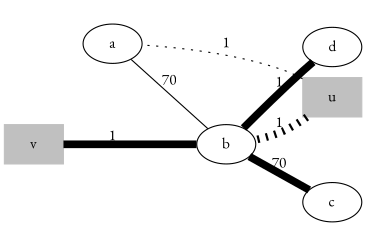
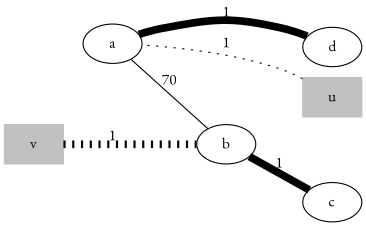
  graph {
    fontname="EB Garamond"
    rankdir=LR
    node [fontname="EB Garamond"]
    edge [fontname="EB Garamond" penwidth=7]
    v [color=gray shape=box style=filled]
    u [color=gray shape=box style=filled]
    c
    d
    b
    a
    subgraph sub_1 {
      rank=source
      v
    }
    subgraph sub_2 {
      rank=sink
      u
    }
    subgraph sub_3 {
      rank=max
      c
      d
    }
-   v -- b [label=1 style=solid]
-   u -- b [label=1 style=dotted]
+   v -- b [label=1 style=dotted]
    u -- a [label=1 style=dotted penwidth=""]
-   d -- b [label=1]
-   b -- c [label=70]
+   d -- a [label=1]
+   b -- c [label=1]
    a -- b [label=70 penwidth=""]
  }
